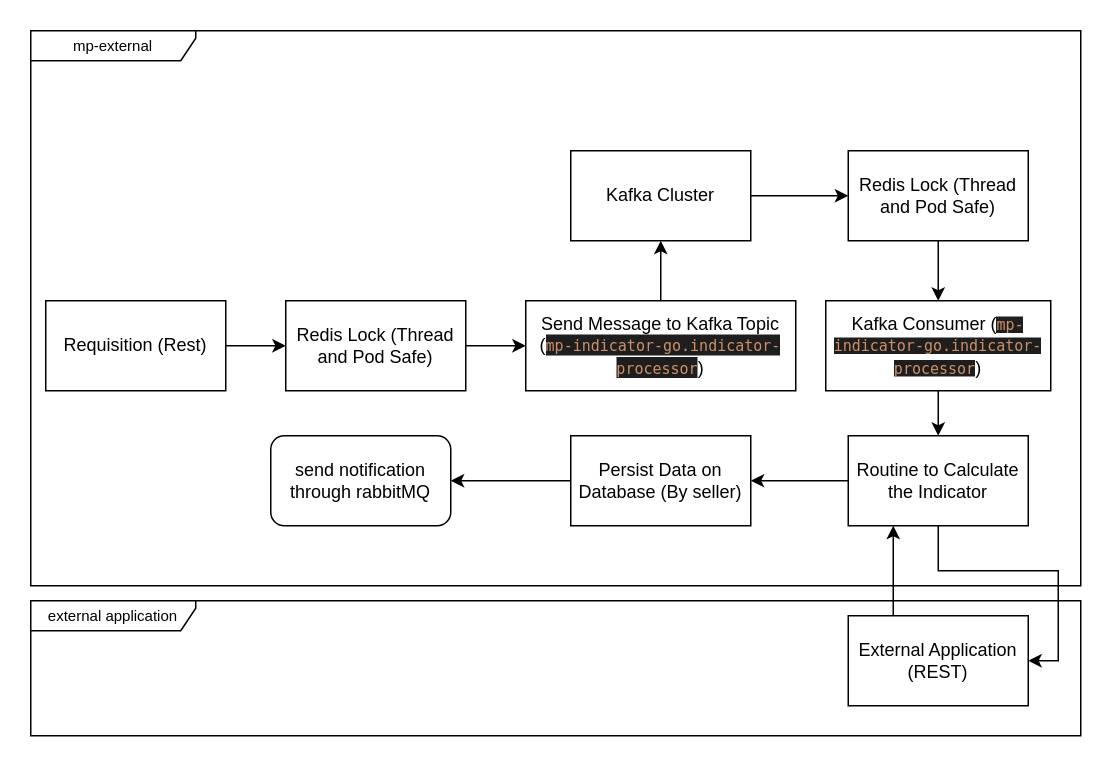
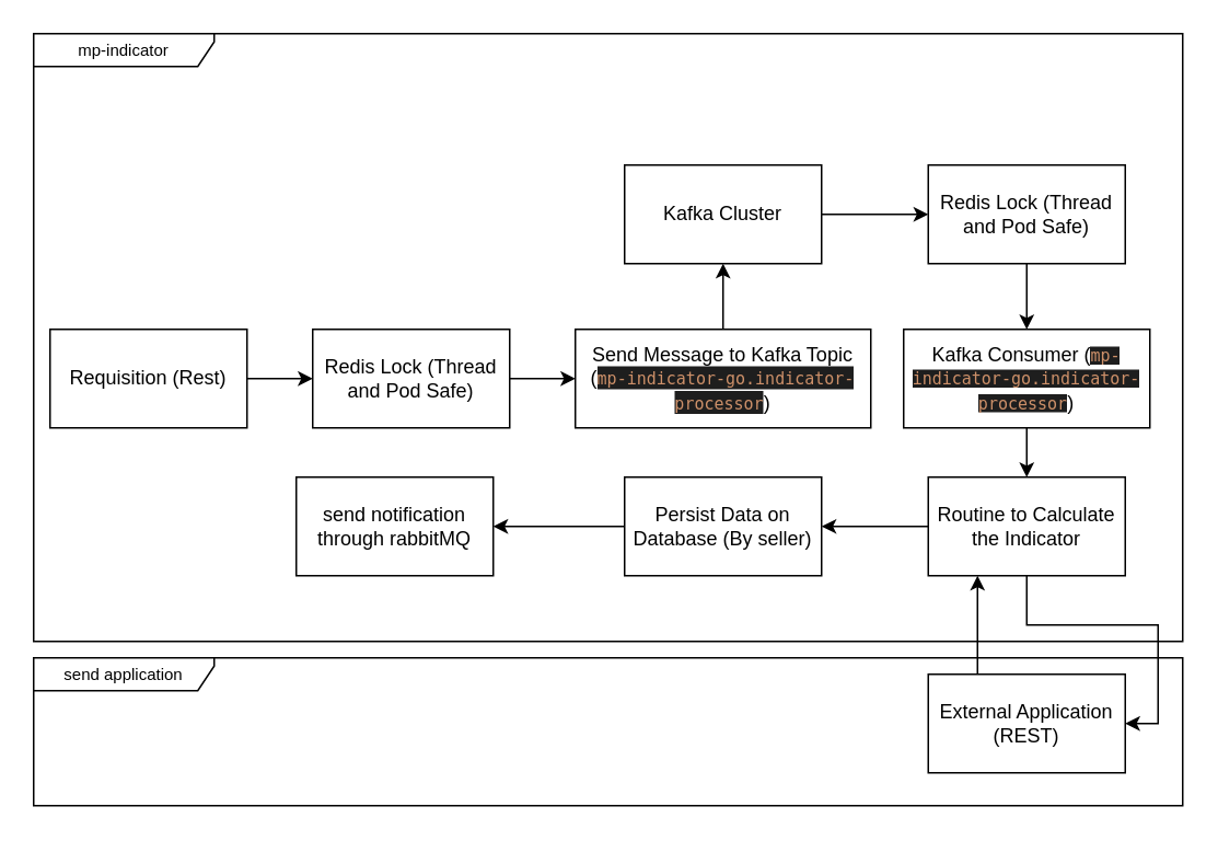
  <mxCell id="0" />
  <mxCell id="1" parent="0" />
  <mxCell id="2" value="" style="edgeStyle=orthogonalEdgeStyle;rounded=0;orthogonalLoop=1;jettySize=auto;html=1;fontSize=10;entryX=0.25;entryY=1;entryDx=0;entryDy=0;" parent="1" source="3" target="16" edge="1"><mxGeometry relative="1" as="geometry"><mxPoint x="485" y="440" as="targetPoint" /><Array as="points"><mxPoint x="595" y="400" /><mxPoint x="595" y="400" /></Array></mxGeometry></mxCell>
  <mxCell id="3" value="External Application (REST)" style="rounded=0;whiteSpace=wrap;html=1;" parent="1" vertex="1"><mxGeometry x="565" y="410" width="120" height="60" as="geometry" /></mxCell>
  <mxCell id="4" value="" style="edgeStyle=orthogonalEdgeStyle;rounded=0;orthogonalLoop=1;jettySize=auto;html=1;" parent="1" source="5" target="7" edge="1"><mxGeometry relative="1" as="geometry" /></mxCell>
  <mxCell id="5" value="Requisition (Rest)" style="rounded=0;whiteSpace=wrap;html=1;" parent="1" vertex="1"><mxGeometry x="30" y="200" width="120" height="60" as="geometry" /></mxCell>
  <mxCell id="6" value="" style="edgeStyle=orthogonalEdgeStyle;rounded=0;orthogonalLoop=1;jettySize=auto;html=1;" parent="1" source="7" target="9" edge="1"><mxGeometry relative="1" as="geometry" /></mxCell>
  <mxCell id="7" value="Redis Lock (Thread and Pod Safe)" style="rounded=0;whiteSpace=wrap;html=1;" parent="1" vertex="1"><mxGeometry x="190" y="200" width="120" height="60" as="geometry" /></mxCell>
  <mxCell id="8" value="" style="edgeStyle=orthogonalEdgeStyle;rounded=0;orthogonalLoop=1;jettySize=auto;html=1;fontSize=10;" parent="1" source="9" target="11" edge="1"><mxGeometry relative="1" as="geometry" /></mxCell>
  <mxCell id="9" value="Send Message to Kafka Topic (&lt;span style=&quot;color: rgb(205, 144, 105); background-color: rgb(30, 30, 30); font-family: &amp;quot;JetBrains Mono&amp;quot;, monospace;&quot;&gt;&lt;font style=&quot;font-size: 10px;&quot;&gt;mp-indicator-go.indicator-processor&lt;/font&gt;&lt;/span&gt;&lt;span style=&quot;background-color: initial;&quot;&gt;)&lt;/span&gt;" style="rounded=0;whiteSpace=wrap;html=1;" parent="1" vertex="1"><mxGeometry x="350" y="200" width="180" height="60" as="geometry" /></mxCell>
  <mxCell id="10" value="" style="edgeStyle=orthogonalEdgeStyle;rounded=0;orthogonalLoop=1;jettySize=auto;html=1;fontSize=10;entryX=0;entryY=0.5;entryDx=0;entryDy=0;" parent="1" source="11" target="22" edge="1"><mxGeometry relative="1" as="geometry"><mxPoint x="560" y="130" as="targetPoint" /></mxGeometry></mxCell>
  <mxCell id="11" value="Kafka Cluster" style="whiteSpace=wrap;html=1;rounded=0;" parent="1" vertex="1"><mxGeometry x="380" y="100" width="120" height="60" as="geometry" /></mxCell>
  <mxCell id="12" value="" style="edgeStyle=orthogonalEdgeStyle;rounded=0;orthogonalLoop=1;jettySize=auto;html=1;fontSize=10;" parent="1" source="13" target="16" edge="1"><mxGeometry relative="1" as="geometry" /></mxCell>
  <mxCell id="13" value="Kafka Consumer (&lt;span style=&quot;color: rgb(205, 144, 105); font-family: &amp;quot;JetBrains Mono&amp;quot;, monospace; font-size: 10px; background-color: rgb(30, 30, 30);&quot;&gt;mp-indicator-go.indicator-processor&lt;/span&gt;)" style="whiteSpace=wrap;html=1;rounded=0;" parent="1" vertex="1"><mxGeometry x="550" y="200" width="150" height="60" as="geometry" /></mxCell>
  <mxCell id="14" value="" style="edgeStyle=orthogonalEdgeStyle;rounded=0;orthogonalLoop=1;jettySize=auto;html=1;fontSize=10;" parent="1" source="16" target="18" edge="1"><mxGeometry relative="1" as="geometry" /></mxCell>
  <mxCell id="15" value="" style="edgeStyle=orthogonalEdgeStyle;rounded=0;orthogonalLoop=1;jettySize=auto;html=1;fontSize=10;entryX=1;entryY=0.5;entryDx=0;entryDy=0;" parent="1" source="16" target="3" edge="1"><mxGeometry relative="1" as="geometry" /></mxCell>
  <mxCell id="16" value="Routine to Calculate the Indicator" style="whiteSpace=wrap;html=1;rounded=0;" parent="1" vertex="1"><mxGeometry x="565" y="290" width="120" height="60" as="geometry" /></mxCell>
  <mxCell id="17" value="" style="edgeStyle=none;html=1;" edge="1" parent="1" source="18" target="23"><mxGeometry relative="1" as="geometry" /></mxCell>
  <mxCell id="18" value="Persist Data on Database (By seller)" style="whiteSpace=wrap;html=1;rounded=0;" parent="1" vertex="1"><mxGeometry x="380" y="290" width="120" height="60" as="geometry" /></mxCell>
- <mxCell id="19" value="mp-external" style="shape=umlFrame;whiteSpace=wrap;html=1;fontSize=10;width=110;height=20;" parent="1" vertex="1"><mxGeometry x="20" y="20" width="700" height="370" as="geometry" /></mxCell>
- <mxCell id="20" value="external application" style="shape=umlFrame;whiteSpace=wrap;html=1;fontSize=10;width=110;height=20;" parent="1" vertex="1"><mxGeometry x="20" y="400" width="700" height="90" as="geometry" /></mxCell>
+ <mxCell id="19" value="mp-indicator" style="shape=umlFrame;whiteSpace=wrap;html=1;fontSize=10;width=110;height=20;" parent="1" vertex="1"><mxGeometry x="20" y="20" width="700" height="370" as="geometry" /></mxCell>
+ <mxCell id="20" value="send application" style="shape=umlFrame;whiteSpace=wrap;html=1;fontSize=10;width=110;height=20;" parent="1" vertex="1"><mxGeometry x="20" y="400" width="700" height="90" as="geometry" /></mxCell>
  <mxCell id="21" value="" style="edgeStyle=none;html=1;" edge="1" parent="1" source="22" target="13"><mxGeometry relative="1" as="geometry" /></mxCell>
  <mxCell id="22" value="Redis Lock (Thread and Pod Safe)" style="rounded=0;whiteSpace=wrap;html=1;" vertex="1" parent="1"><mxGeometry x="565" y="100" width="120" height="60" as="geometry" /></mxCell>
- <mxCell id="23" value="send notification through rabbitMQ" style="whiteSpace=wrap;html=1;rounded=1;" vertex="1" parent="1"><mxGeometry x="180" y="290" width="120" height="60" as="geometry" /></mxCell>
+ <mxCell id="23" value="send notification through rabbitMQ" style="whiteSpace=wrap;html=1;rounded=0;" vertex="1" parent="1"><mxGeometry x="180" y="290" width="120" height="60" as="geometry" /></mxCell>
